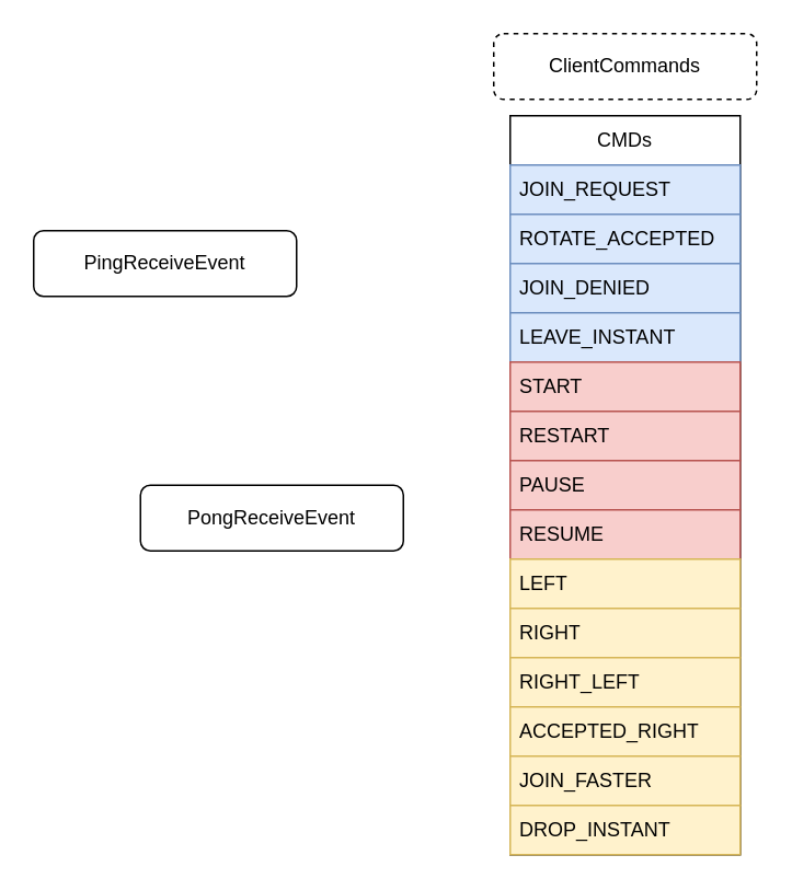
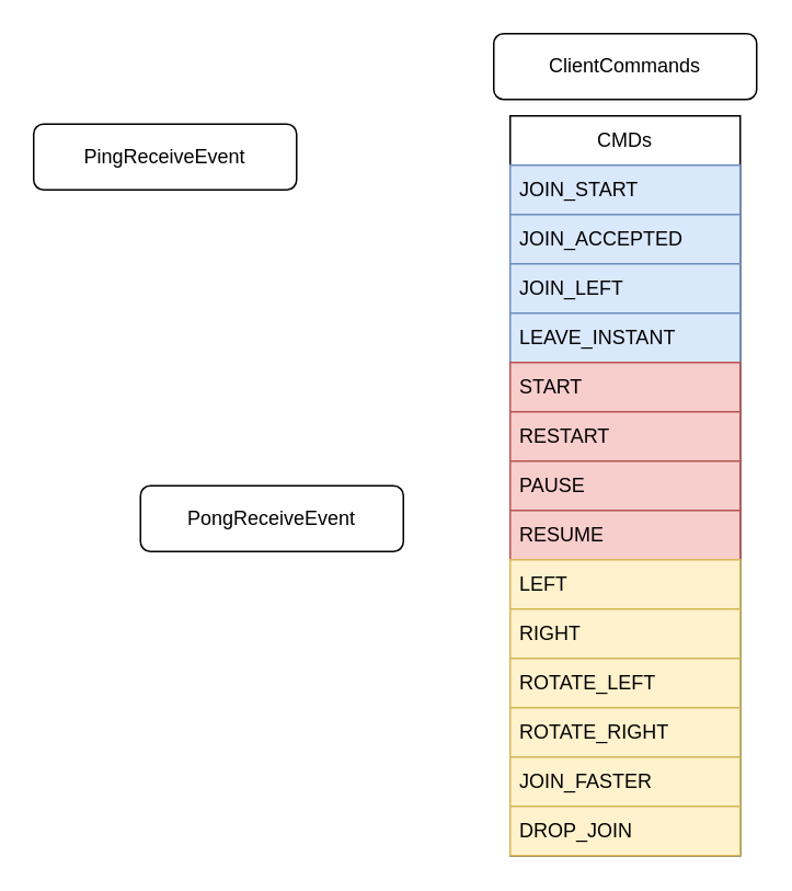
  <mxCell id="0" />
  <mxCell id="1" parent="0" />
- <mxCell id="2" value="ClientCommands" style="rounded=1;whiteSpace=wrap;html=1;dashed=1;" vertex="1" parent="1"><mxGeometry x="300" y="20" width="160" height="40" as="geometry" /></mxCell>
- <mxCell id="3" value="PingReceiveEvent" style="rounded=1;whiteSpace=wrap;html=1;" vertex="1" parent="1"><mxGeometry x="20" y="140" width="160" height="40" as="geometry" /></mxCell>
+ <mxCell id="2" value="ClientCommands" style="rounded=1;whiteSpace=wrap;html=1;" vertex="1" parent="1"><mxGeometry x="300" y="20" width="160" height="40" as="geometry" /></mxCell>
+ <mxCell id="3" value="PingReceiveEvent" style="rounded=1;whiteSpace=wrap;html=1;" vertex="1" parent="1"><mxGeometry x="20" y="75" width="160" height="40" as="geometry" /></mxCell>
  <mxCell id="4" value="PongReceiveEvent" style="rounded=1;whiteSpace=wrap;html=1;" vertex="1" parent="1"><mxGeometry x="85" y="295" width="160" height="40" as="geometry" /></mxCell>
  <mxCell id="5" value="CMDs" style="swimlane;fontStyle=0;childLayout=stackLayout;horizontal=1;startSize=30;horizontalStack=0;resizeParent=1;resizeParentMax=0;resizeLast=0;collapsible=1;marginBottom=0;whiteSpace=wrap;html=1;" vertex="1" parent="1"><mxGeometry x="310" y="70" width="140" height="450" as="geometry" /></mxCell>
- <mxCell id="6" value="JOIN_REQUEST" style="text;strokeColor=#6c8ebf;fillColor=#dae8fc;align=left;verticalAlign=middle;spacingLeft=4;spacingRight=4;overflow=hidden;points=[[0,0.5],[1,0.5]];portConstraint=eastwest;rotatable=0;whiteSpace=wrap;html=1;" vertex="1" parent="5"><mxGeometry y="30" width="140" height="30" as="geometry" /></mxCell>
- <mxCell id="7" value="ROTATE_ACCEPTED" style="text;strokeColor=#6c8ebf;fillColor=#dae8fc;align=left;verticalAlign=middle;spacingLeft=4;spacingRight=4;overflow=hidden;points=[[0,0.5],[1,0.5]];portConstraint=eastwest;rotatable=0;whiteSpace=wrap;html=1;" vertex="1" parent="5"><mxGeometry y="60" width="140" height="30" as="geometry" /></mxCell>
- <mxCell id="8" value="JOIN_DENIED" style="text;strokeColor=#6c8ebf;fillColor=#dae8fc;align=left;verticalAlign=middle;spacingLeft=4;spacingRight=4;overflow=hidden;points=[[0,0.5],[1,0.5]];portConstraint=eastwest;rotatable=0;whiteSpace=wrap;html=1;" vertex="1" parent="5"><mxGeometry y="90" width="140" height="30" as="geometry" /></mxCell>
+ <mxCell id="6" value="JOIN_START" style="text;strokeColor=#6c8ebf;fillColor=#dae8fc;align=left;verticalAlign=middle;spacingLeft=4;spacingRight=4;overflow=hidden;points=[[0,0.5],[1,0.5]];portConstraint=eastwest;rotatable=0;whiteSpace=wrap;html=1;" vertex="1" parent="5"><mxGeometry y="30" width="140" height="30" as="geometry" /></mxCell>
+ <mxCell id="7" value="JOIN_ACCEPTED" style="text;strokeColor=#6c8ebf;fillColor=#dae8fc;align=left;verticalAlign=middle;spacingLeft=4;spacingRight=4;overflow=hidden;points=[[0,0.5],[1,0.5]];portConstraint=eastwest;rotatable=0;whiteSpace=wrap;html=1;" vertex="1" parent="5"><mxGeometry y="60" width="140" height="30" as="geometry" /></mxCell>
+ <mxCell id="8" value="JOIN_LEFT" style="text;strokeColor=#6c8ebf;fillColor=#dae8fc;align=left;verticalAlign=middle;spacingLeft=4;spacingRight=4;overflow=hidden;points=[[0,0.5],[1,0.5]];portConstraint=eastwest;rotatable=0;whiteSpace=wrap;html=1;" vertex="1" parent="5"><mxGeometry y="90" width="140" height="30" as="geometry" /></mxCell>
  <mxCell id="9" value="LEAVE_INSTANT" style="text;strokeColor=#6c8ebf;fillColor=#dae8fc;align=left;verticalAlign=middle;spacingLeft=4;spacingRight=4;overflow=hidden;points=[[0,0.5],[1,0.5]];portConstraint=eastwest;rotatable=0;whiteSpace=wrap;html=1;" vertex="1" parent="5"><mxGeometry y="120" width="140" height="30" as="geometry" /></mxCell>
  <mxCell id="10" value="START" style="text;strokeColor=#b85450;fillColor=#f8cecc;align=left;verticalAlign=middle;spacingLeft=4;spacingRight=4;overflow=hidden;points=[[0,0.5],[1,0.5]];portConstraint=eastwest;rotatable=0;whiteSpace=wrap;html=1;" vertex="1" parent="5"><mxGeometry y="150" width="140" height="30" as="geometry" /></mxCell>
  <mxCell id="11" value="RESTART" style="text;strokeColor=#b85450;fillColor=#f8cecc;align=left;verticalAlign=middle;spacingLeft=4;spacingRight=4;overflow=hidden;points=[[0,0.5],[1,0.5]];portConstraint=eastwest;rotatable=0;whiteSpace=wrap;html=1;" vertex="1" parent="5"><mxGeometry y="180" width="140" height="30" as="geometry" /></mxCell>
  <mxCell id="12" value="PAUSE" style="text;strokeColor=#b85450;fillColor=#f8cecc;align=left;verticalAlign=middle;spacingLeft=4;spacingRight=4;overflow=hidden;points=[[0,0.5],[1,0.5]];portConstraint=eastwest;rotatable=0;whiteSpace=wrap;html=1;" vertex="1" parent="5"><mxGeometry y="210" width="140" height="30" as="geometry" /></mxCell>
  <mxCell id="13" value="RESUME" style="text;strokeColor=#b85450;fillColor=#f8cecc;align=left;verticalAlign=middle;spacingLeft=4;spacingRight=4;overflow=hidden;points=[[0,0.5],[1,0.5]];portConstraint=eastwest;rotatable=0;whiteSpace=wrap;html=1;" vertex="1" parent="5"><mxGeometry y="240" width="140" height="30" as="geometry" /></mxCell>
  <mxCell id="14" value="LEFT" style="text;strokeColor=#d6b656;fillColor=#fff2cc;align=left;verticalAlign=middle;spacingLeft=4;spacingRight=4;overflow=hidden;points=[[0,0.5],[1,0.5]];portConstraint=eastwest;rotatable=0;whiteSpace=wrap;html=1;" vertex="1" parent="5"><mxGeometry y="270" width="140" height="30" as="geometry" /></mxCell>
  <mxCell id="15" value="RIGHT" style="text;strokeColor=#d6b656;fillColor=#fff2cc;align=left;verticalAlign=middle;spacingLeft=4;spacingRight=4;overflow=hidden;points=[[0,0.5],[1,0.5]];portConstraint=eastwest;rotatable=0;whiteSpace=wrap;html=1;" vertex="1" parent="5"><mxGeometry y="300" width="140" height="30" as="geometry" /></mxCell>
- <mxCell id="16" value="RIGHT_LEFT" style="text;strokeColor=#d6b656;fillColor=#fff2cc;align=left;verticalAlign=middle;spacingLeft=4;spacingRight=4;overflow=hidden;points=[[0,0.5],[1,0.5]];portConstraint=eastwest;rotatable=0;whiteSpace=wrap;html=1;" vertex="1" parent="5"><mxGeometry y="330" width="140" height="30" as="geometry" /></mxCell>
- <mxCell id="17" value="ACCEPTED_RIGHT" style="text;strokeColor=#d6b656;fillColor=#fff2cc;align=left;verticalAlign=middle;spacingLeft=4;spacingRight=4;overflow=hidden;points=[[0,0.5],[1,0.5]];portConstraint=eastwest;rotatable=0;whiteSpace=wrap;html=1;" vertex="1" parent="5"><mxGeometry y="360" width="140" height="30" as="geometry" /></mxCell>
+ <mxCell id="16" value="ROTATE_LEFT" style="text;strokeColor=#d6b656;fillColor=#fff2cc;align=left;verticalAlign=middle;spacingLeft=4;spacingRight=4;overflow=hidden;points=[[0,0.5],[1,0.5]];portConstraint=eastwest;rotatable=0;whiteSpace=wrap;html=1;" vertex="1" parent="5"><mxGeometry y="330" width="140" height="30" as="geometry" /></mxCell>
+ <mxCell id="17" value="ROTATE_RIGHT" style="text;strokeColor=#d6b656;fillColor=#fff2cc;align=left;verticalAlign=middle;spacingLeft=4;spacingRight=4;overflow=hidden;points=[[0,0.5],[1,0.5]];portConstraint=eastwest;rotatable=0;whiteSpace=wrap;html=1;" vertex="1" parent="5"><mxGeometry y="360" width="140" height="30" as="geometry" /></mxCell>
  <mxCell id="18" value="JOIN_FASTER" style="text;strokeColor=#d6b656;fillColor=#fff2cc;align=left;verticalAlign=middle;spacingLeft=4;spacingRight=4;overflow=hidden;points=[[0,0.5],[1,0.5]];portConstraint=eastwest;rotatable=0;whiteSpace=wrap;html=1;" vertex="1" parent="5"><mxGeometry y="390" width="140" height="30" as="geometry" /></mxCell>
- <mxCell id="19" value="DROP_INSTANT" style="text;strokeColor=#d6b656;fillColor=#fff2cc;align=left;verticalAlign=middle;spacingLeft=4;spacingRight=4;overflow=hidden;points=[[0,0.5],[1,0.5]];portConstraint=eastwest;rotatable=0;whiteSpace=wrap;html=1;" vertex="1" parent="5"><mxGeometry y="420" width="140" height="30" as="geometry" /></mxCell>
+ <mxCell id="19" value="DROP_JOIN" style="text;strokeColor=#d6b656;fillColor=#fff2cc;align=left;verticalAlign=middle;spacingLeft=4;spacingRight=4;overflow=hidden;points=[[0,0.5],[1,0.5]];portConstraint=eastwest;rotatable=0;whiteSpace=wrap;html=1;" vertex="1" parent="5"><mxGeometry y="420" width="140" height="30" as="geometry" /></mxCell>
